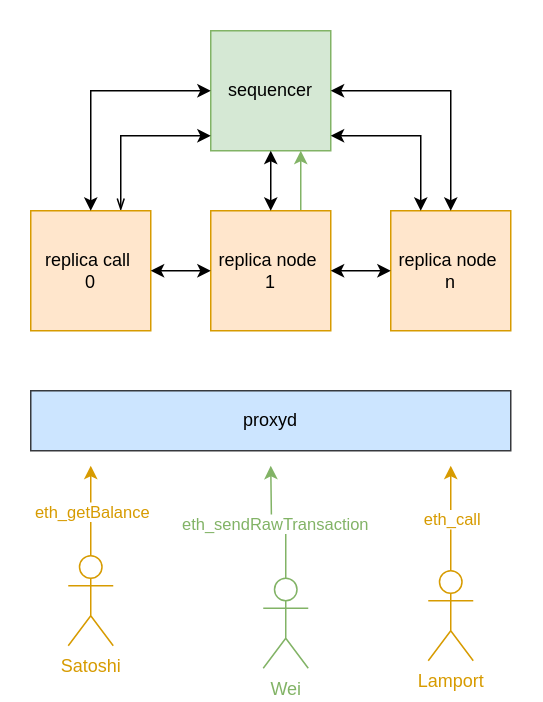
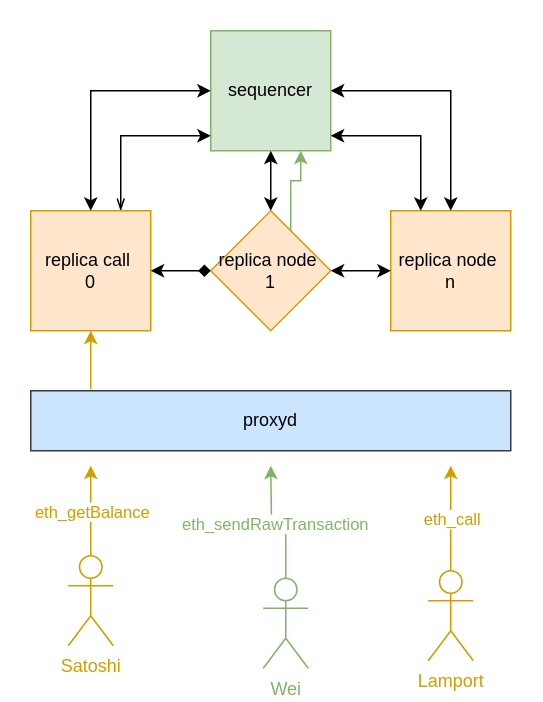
  <mxCell id="0" />
  <mxCell id="1" parent="0" />
  <mxCell id="2" value="sequencer" style="whiteSpace=wrap;html=1;aspect=fixed;fillColor=#d5e8d4;strokeColor=#82b366;" parent="1" vertex="1"><mxGeometry x="140" y="20" width="80" height="80" as="geometry" /></mxCell>
  <mxCell id="3" style="edgeStyle=orthogonalEdgeStyle;rounded=0;orthogonalLoop=1;jettySize=auto;html=1;exitX=0.75;exitY=0;exitDx=0;exitDy=0;startArrow=openThin;startFill=0;" edge="1" parent="1" source="4"><mxGeometry relative="1" as="geometry"><mxPoint x="140" y="90" as="targetPoint" /><Array as="points"><mxPoint x="80" y="90" /><mxPoint x="140" y="90" /></Array></mxGeometry></mxCell>
  <mxCell id="4" value="replica call&amp;nbsp;&lt;br&gt;0" style="whiteSpace=wrap;html=1;aspect=fixed;fillColor=#ffe6cc;strokeColor=#d79b00;" parent="1" vertex="1"><mxGeometry x="20" y="140" width="80" height="80" as="geometry" /></mxCell>
  <mxCell id="5" value="proxyd" style="rounded=0;whiteSpace=wrap;html=1;fillColor=#cce5ff;strokeColor=#36393d;" parent="1" vertex="1"><mxGeometry x="20" y="260" width="320" height="40" as="geometry" /></mxCell>
  <mxCell id="6" style="edgeStyle=orthogonalEdgeStyle;rounded=0;orthogonalLoop=1;jettySize=auto;html=1;exitX=0.75;exitY=0;exitDx=0;exitDy=0;entryX=0.75;entryY=1;entryDx=0;entryDy=0;strokeColor=#82B366;" edge="1" parent="1" source="7" target="2"><mxGeometry relative="1" as="geometry" /></mxCell>
- <mxCell id="7" value="replica node&amp;nbsp;&lt;br&gt;1" style="whiteSpace=wrap;html=1;aspect=fixed;fillColor=#ffe6cc;strokeColor=#d79b00;" parent="1" vertex="1"><mxGeometry x="140" y="140" width="80" height="80" as="geometry" /></mxCell>
+ <mxCell id="7" value="replica node&amp;nbsp;&lt;br&gt;1" style="rhombus;whiteSpace=wrap;html=1;aspect=fixed;fillColor=#ffe6cc;strokeColor=#d79b00;" parent="1" vertex="1"><mxGeometry x="140" y="140" width="80" height="80" as="geometry" /></mxCell>
  <mxCell id="8" value="replica node&amp;nbsp;&lt;br&gt;n" style="whiteSpace=wrap;html=1;aspect=fixed;fillColor=#ffe6cc;strokeColor=#d79b00;" parent="1" vertex="1"><mxGeometry x="260" y="140" width="80" height="80" as="geometry" /></mxCell>
  <mxCell id="9" value="Satoshi" style="shape=umlActor;verticalLabelPosition=bottom;verticalAlign=top;html=1;outlineConnect=0;fontColor=#D79B00;strokeColor=#D79B00;" parent="1" vertex="1"><mxGeometry x="45" y="370" width="30" height="60" as="geometry" /></mxCell>
  <mxCell id="10" style="edgeStyle=orthogonalEdgeStyle;rounded=0;orthogonalLoop=1;jettySize=auto;html=1;exitX=0.5;exitY=0;exitDx=0;exitDy=0;exitPerimeter=0;strokeColor=#82B366;" parent="1" source="12" edge="1"><mxGeometry relative="1" as="geometry"><mxPoint x="180" y="310" as="targetPoint" /></mxGeometry></mxCell>
  <mxCell id="11" value="eth_sendRawTransaction" style="edgeLabel;html=1;align=center;verticalAlign=middle;resizable=0;points=[];fontColor=#82B366;" parent="10" vertex="1" connectable="0"><mxGeometry x="0.075" relative="1" as="geometry"><mxPoint as="offset" /></mxGeometry></mxCell>
  <mxCell id="12" value="Wei" style="shape=umlActor;verticalLabelPosition=bottom;verticalAlign=top;html=1;outlineConnect=0;strokeColor=#82B366;fontColor=#82B366;" parent="1" vertex="1"><mxGeometry x="175" y="385" width="30" height="60" as="geometry" /></mxCell>
  <mxCell id="13" value="Lamport" style="shape=umlActor;verticalLabelPosition=bottom;verticalAlign=top;html=1;outlineConnect=0;strokeColor=#D79B00;fontColor=#D79B00;" parent="1" vertex="1"><mxGeometry x="285" y="380" width="30" height="60" as="geometry" /></mxCell>
  <mxCell id="14" value="" style="endArrow=classic;startArrow=classic;html=1;rounded=0;entryX=0;entryY=0.5;entryDx=0;entryDy=0;exitX=1;exitY=0.5;exitDx=0;exitDy=0;" parent="1" source="7" target="8" edge="1"><mxGeometry width="50" height="50" relative="1" as="geometry"><mxPoint x="200" y="370" as="sourcePoint" /><mxPoint x="250" y="320" as="targetPoint" /></mxGeometry></mxCell>
- <mxCell id="15" value="" style="endArrow=classic;startArrow=classic;html=1;rounded=0;exitX=1;exitY=0.5;exitDx=0;exitDy=0;entryX=0;entryY=0.5;entryDx=0;entryDy=0;" parent="1" source="4" target="7" edge="1"><mxGeometry width="50" height="50" relative="1" as="geometry"><mxPoint x="200" y="370" as="sourcePoint" /><mxPoint x="250" y="320" as="targetPoint" /></mxGeometry></mxCell>
+ <mxCell id="15" value="" style="endArrow=diamond;startArrow=classic;html=1;rounded=0;exitX=1;exitY=0.5;exitDx=0;exitDy=0;entryX=0;entryY=0.5;entryDx=0;entryDy=0;" parent="1" source="4" target="7" edge="1"><mxGeometry width="50" height="50" relative="1" as="geometry"><mxPoint x="200" y="370" as="sourcePoint" /><mxPoint x="250" y="320" as="targetPoint" /></mxGeometry></mxCell>
  <mxCell id="16" value="" style="endArrow=classic;html=1;rounded=0;strokeColor=#D79B00;" parent="1" edge="1"><mxGeometry relative="1" as="geometry"><mxPoint x="300" y="380" as="sourcePoint" /><mxPoint x="300" y="310" as="targetPoint" /></mxGeometry></mxCell>
  <mxCell id="17" value="eth_call" style="edgeLabel;resizable=0;html=1;align=center;verticalAlign=middle;fontColor=#D79B00;" parent="16" connectable="0" vertex="1"><mxGeometry relative="1" as="geometry" /></mxCell>
  <mxCell id="18" value="" style="endArrow=classic;startArrow=classic;html=1;rounded=0;exitX=0.5;exitY=0;exitDx=0;exitDy=0;entryX=0;entryY=0.5;entryDx=0;entryDy=0;" parent="1" source="4" target="2" edge="1"><mxGeometry width="50" height="50" relative="1" as="geometry"><mxPoint x="200" y="370" as="sourcePoint" /><mxPoint x="250" y="320" as="targetPoint" /><Array as="points"><mxPoint x="60" y="60" /></Array></mxGeometry></mxCell>
  <mxCell id="19" value="" style="endArrow=classic;startArrow=classic;html=1;rounded=0;exitX=0.5;exitY=0;exitDx=0;exitDy=0;entryX=0.5;entryY=1;entryDx=0;entryDy=0;" parent="1" source="7" target="2" edge="1"><mxGeometry width="50" height="50" relative="1" as="geometry"><mxPoint x="200" y="370" as="sourcePoint" /><mxPoint x="250" y="320" as="targetPoint" /></mxGeometry></mxCell>
  <mxCell id="20" value="" style="endArrow=classic;startArrow=classic;html=1;rounded=0;exitX=0.5;exitY=0;exitDx=0;exitDy=0;entryX=1;entryY=0.5;entryDx=0;entryDy=0;" parent="1" source="8" target="2" edge="1"><mxGeometry width="50" height="50" relative="1" as="geometry"><mxPoint x="200" y="370" as="sourcePoint" /><mxPoint x="250" y="320" as="targetPoint" /><Array as="points"><mxPoint x="300" y="60" /></Array></mxGeometry></mxCell>
  <mxCell id="21" value="" style="endArrow=classic;html=1;rounded=0;exitX=0.5;exitY=0;exitDx=0;exitDy=0;exitPerimeter=0;fillColor=#ffcd28;strokeColor=#D79B00;gradientColor=#ffa500;" parent="1" source="9" edge="1"><mxGeometry width="50" height="50" relative="1" as="geometry"><mxPoint x="200" y="370" as="sourcePoint" /><mxPoint x="60" y="310" as="targetPoint" /></mxGeometry></mxCell>
  <mxCell id="22" value="eth_getBalance" style="edgeLabel;html=1;align=center;verticalAlign=middle;resizable=0;points=[];fontColor=#D79B00;" parent="21" vertex="1" connectable="0"><mxGeometry x="-0.013" relative="1" as="geometry"><mxPoint as="offset" /></mxGeometry></mxCell>
+ <mxCell id="23" value="" style="endArrow=classic;html=1;rounded=0;exitX=0.125;exitY=-0.025;exitDx=0;exitDy=0;exitPerimeter=0;entryX=0.5;entryY=1;entryDx=0;entryDy=0;strokeColor=#D79B00;" parent="1" source="5" target="4" edge="1"><mxGeometry width="50" height="50" relative="1" as="geometry"><mxPoint x="200" y="370" as="sourcePoint" /><mxPoint x="250" y="320" as="targetPoint" /></mxGeometry></mxCell>
  <mxCell id="24" style="edgeStyle=orthogonalEdgeStyle;rounded=0;orthogonalLoop=1;jettySize=auto;html=1;exitX=0.25;exitY=0;exitDx=0;exitDy=0;entryX=1;entryY=0.875;entryDx=0;entryDy=0;entryPerimeter=0;startArrow=classic;startFill=1;" edge="1" parent="1" source="8" target="2"><mxGeometry relative="1" as="geometry" /></mxCell>
